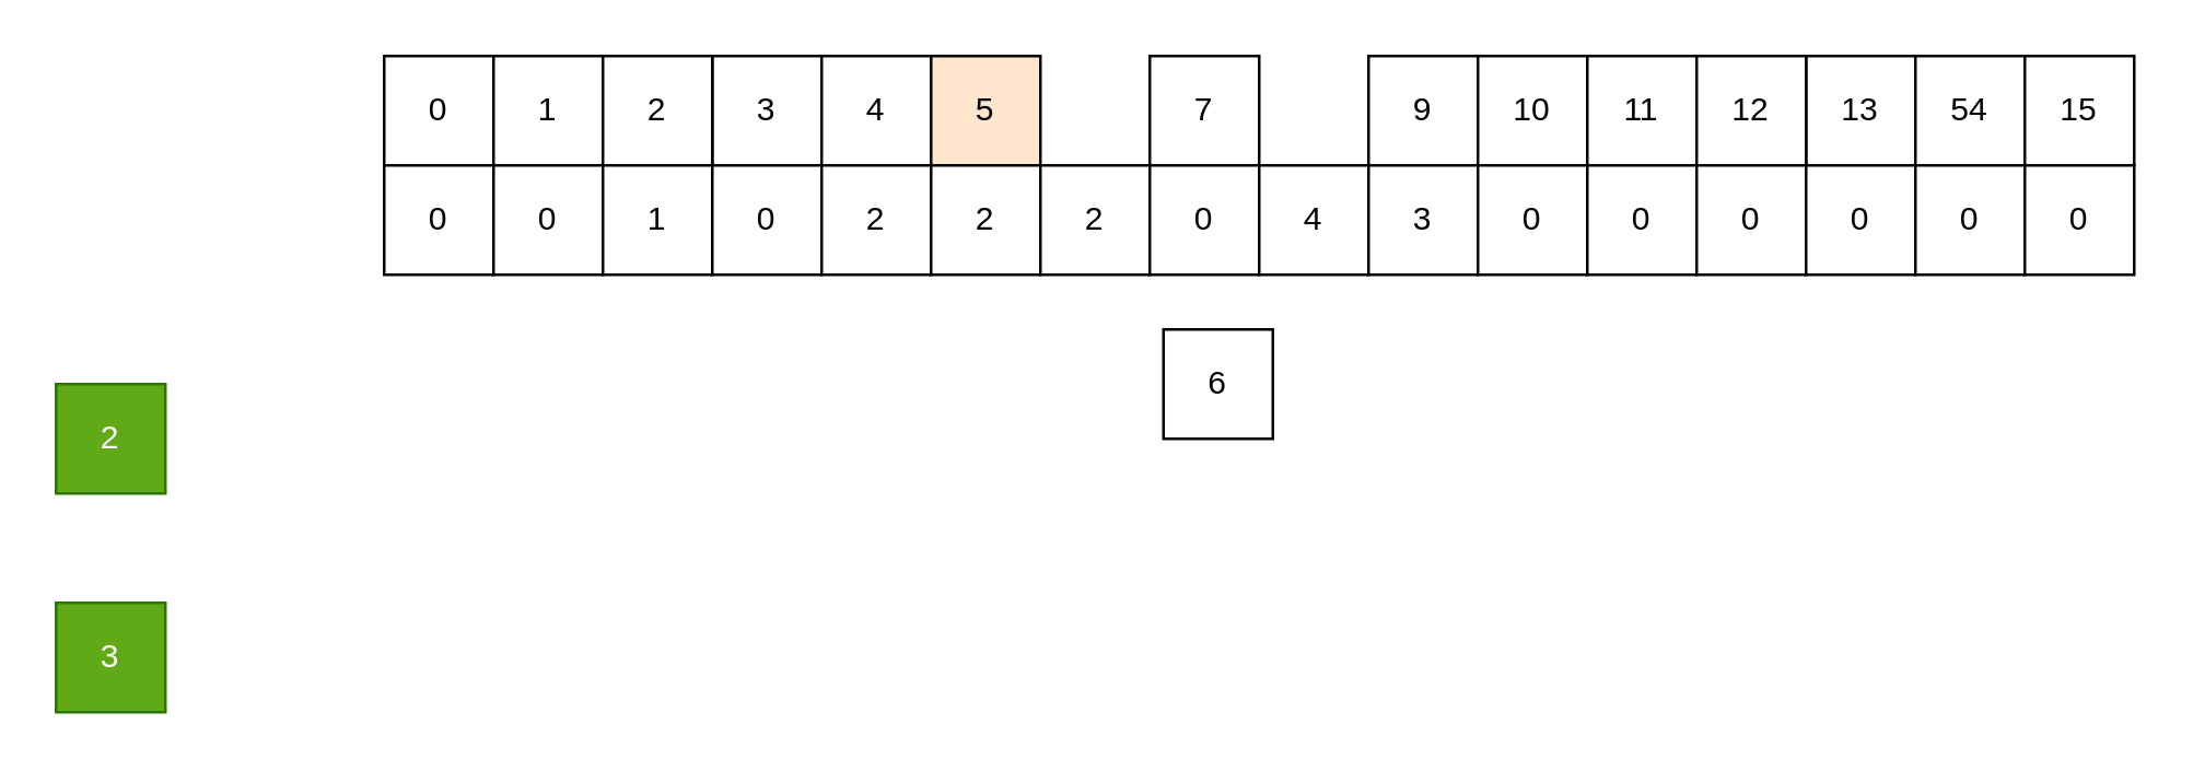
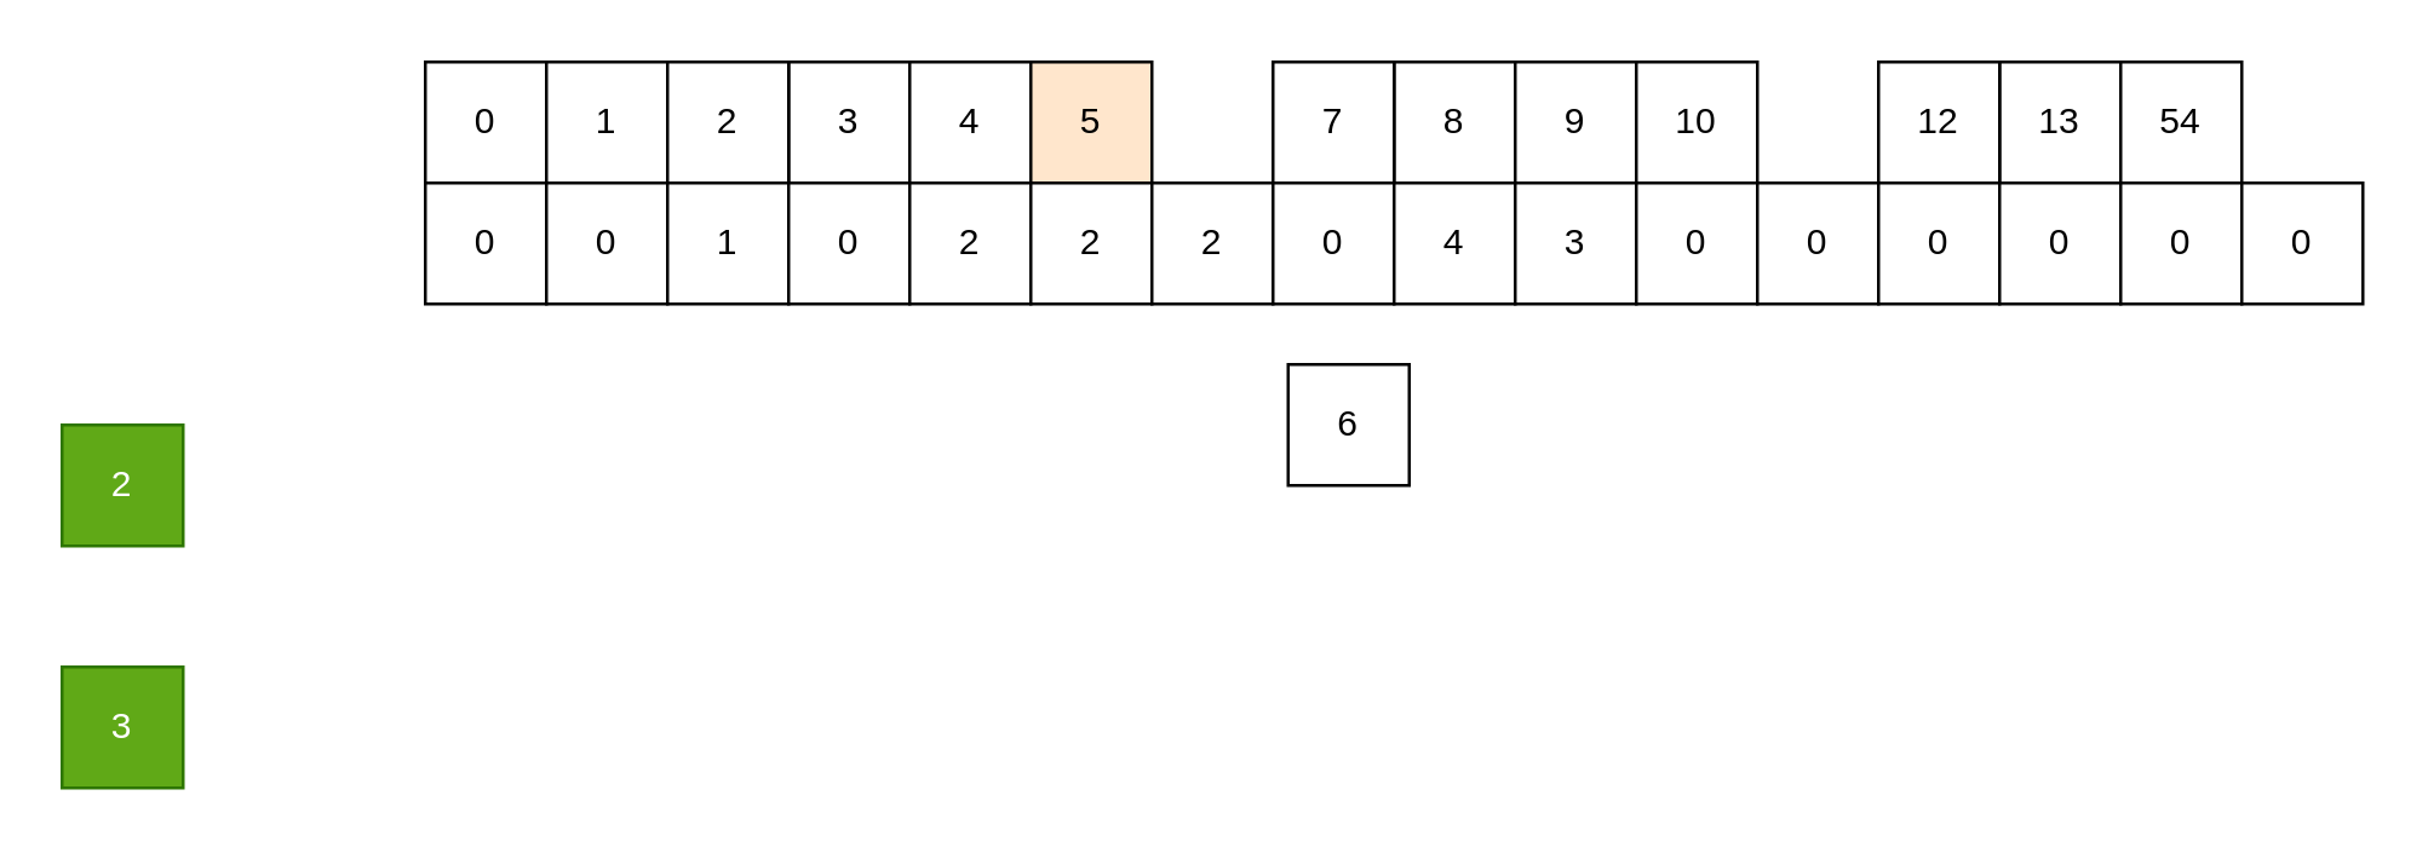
  <mxCell id="0" />
  <mxCell id="1" parent="0" />
  <mxCell id="2" value="0" style="rounded=0;whiteSpace=wrap;html=1;" vertex="1" parent="1"><mxGeometry x="140" y="20" width="40" height="40" as="geometry" /></mxCell>
  <mxCell id="3" value="3" style="rounded=0;whiteSpace=wrap;html=1;" vertex="1" parent="1"><mxGeometry x="260" y="20" width="40" height="40" as="geometry" /></mxCell>
  <mxCell id="4" value="1" style="rounded=0;whiteSpace=wrap;html=1;" vertex="1" parent="1"><mxGeometry x="180" y="20" width="40" height="40" as="geometry" /></mxCell>
  <mxCell id="5" value="2" style="rounded=0;whiteSpace=wrap;html=1;" vertex="1" parent="1"><mxGeometry x="220" y="20" width="40" height="40" as="geometry" /></mxCell>
  <mxCell id="6" value="4" style="rounded=0;whiteSpace=wrap;html=1;" vertex="1" parent="1"><mxGeometry x="300" y="20" width="40" height="40" as="geometry" /></mxCell>
  <mxCell id="7" value="5" style="rounded=0;whiteSpace=wrap;html=1;fillColor=#ffe6cc;" vertex="1" parent="1"><mxGeometry x="340" y="20" width="40" height="40" as="geometry" /></mxCell>
+ <mxCell id="8" value="8" style="rounded=0;whiteSpace=wrap;html=1;" vertex="1" parent="1"><mxGeometry x="460" y="20" width="40" height="40" as="geometry" /></mxCell>
  <mxCell id="9" value="6" style="rounded=0;whiteSpace=wrap;html=1;" vertex="1" parent="1"><mxGeometry x="425" y="120" width="40" height="40" as="geometry" /></mxCell>
  <mxCell id="10" value="7" style="rounded=0;whiteSpace=wrap;html=1;" vertex="1" parent="1"><mxGeometry x="420" y="20" width="40" height="40" as="geometry" /></mxCell>
  <mxCell id="11" value="9" style="rounded=0;whiteSpace=wrap;html=1;" vertex="1" parent="1"><mxGeometry x="500" y="20" width="40" height="40" as="geometry" /></mxCell>
  <mxCell id="12" value="10" style="rounded=0;whiteSpace=wrap;html=1;" vertex="1" parent="1"><mxGeometry x="540" y="20" width="40" height="40" as="geometry" /></mxCell>
  <mxCell id="13" value="13" style="rounded=0;whiteSpace=wrap;html=1;" vertex="1" parent="1"><mxGeometry x="660" y="20" width="40" height="40" as="geometry" /></mxCell>
- <mxCell id="14" value="11" style="rounded=0;whiteSpace=wrap;html=1;" vertex="1" parent="1"><mxGeometry x="580" y="20" width="40" height="40" as="geometry" /></mxCell>
  <mxCell id="15" value="12" style="rounded=0;whiteSpace=wrap;html=1;" vertex="1" parent="1"><mxGeometry x="620" y="20" width="40" height="40" as="geometry" /></mxCell>
  <mxCell id="16" value="54" style="rounded=0;whiteSpace=wrap;html=1;" vertex="1" parent="1"><mxGeometry x="700" y="20" width="40" height="40" as="geometry" /></mxCell>
- <mxCell id="17" value="15" style="rounded=0;whiteSpace=wrap;html=1;" vertex="1" parent="1"><mxGeometry x="740" y="20" width="40" height="40" as="geometry" /></mxCell>
  <mxCell id="18" value="0" style="rounded=0;whiteSpace=wrap;html=1;" vertex="1" parent="1"><mxGeometry x="140" y="60" width="40" height="40" as="geometry" /></mxCell>
  <mxCell id="19" value="0" style="rounded=0;whiteSpace=wrap;html=1;" vertex="1" parent="1"><mxGeometry x="180" y="60" width="40" height="40" as="geometry" /></mxCell>
  <mxCell id="20" value="1" style="rounded=0;whiteSpace=wrap;html=1;" vertex="1" parent="1"><mxGeometry x="220" y="60" width="40" height="40" as="geometry" /></mxCell>
  <mxCell id="21" value="0" style="rounded=0;whiteSpace=wrap;html=1;" vertex="1" parent="1"><mxGeometry x="260" y="60" width="40" height="40" as="geometry" /></mxCell>
  <mxCell id="22" value="2" style="rounded=0;whiteSpace=wrap;html=1;" vertex="1" parent="1"><mxGeometry x="300" y="60" width="40" height="40" as="geometry" /></mxCell>
  <mxCell id="23" value="2" style="rounded=0;whiteSpace=wrap;html=1;" vertex="1" parent="1"><mxGeometry x="340" y="60" width="40" height="40" as="geometry" /></mxCell>
  <mxCell id="24" value="2" style="rounded=0;whiteSpace=wrap;html=1;" vertex="1" parent="1"><mxGeometry x="380" y="60" width="40" height="40" as="geometry" /></mxCell>
  <mxCell id="25" value="0" style="rounded=0;whiteSpace=wrap;html=1;" vertex="1" parent="1"><mxGeometry x="420" y="60" width="40" height="40" as="geometry" /></mxCell>
  <mxCell id="26" value="4" style="rounded=0;whiteSpace=wrap;html=1;" vertex="1" parent="1"><mxGeometry x="460" y="60" width="40" height="40" as="geometry" /></mxCell>
  <mxCell id="27" value="3" style="rounded=0;whiteSpace=wrap;html=1;" vertex="1" parent="1"><mxGeometry x="500" y="60" width="40" height="40" as="geometry" /></mxCell>
  <mxCell id="28" value="0" style="rounded=0;whiteSpace=wrap;html=1;" vertex="1" parent="1"><mxGeometry x="540" y="60" width="40" height="40" as="geometry" /></mxCell>
  <mxCell id="29" value="0" style="rounded=0;whiteSpace=wrap;html=1;" vertex="1" parent="1"><mxGeometry x="580" y="60" width="40" height="40" as="geometry" /></mxCell>
  <mxCell id="30" value="0" style="rounded=0;whiteSpace=wrap;html=1;" vertex="1" parent="1"><mxGeometry x="620" y="60" width="40" height="40" as="geometry" /></mxCell>
  <mxCell id="31" value="0" style="rounded=0;whiteSpace=wrap;html=1;" vertex="1" parent="1"><mxGeometry x="660" y="60" width="40" height="40" as="geometry" /></mxCell>
  <mxCell id="32" value="0" style="rounded=0;whiteSpace=wrap;html=1;" vertex="1" parent="1"><mxGeometry x="700" y="60" width="40" height="40" as="geometry" /></mxCell>
  <mxCell id="33" value="0" style="rounded=0;whiteSpace=wrap;html=1;" vertex="1" parent="1"><mxGeometry x="740" y="60" width="40" height="40" as="geometry" /></mxCell>
  <mxCell id="34" value="2" style="rounded=0;whiteSpace=wrap;html=1;fillColor=#60a917;fontColor=#ffffff;strokeColor=#2D7600;" vertex="1" parent="1"><mxGeometry x="20" y="140" width="40" height="40" as="geometry" /></mxCell>
  <mxCell id="35" value="3" style="rounded=0;whiteSpace=wrap;html=1;fillColor=#60a917;fontColor=#ffffff;strokeColor=#2D7600;" vertex="1" parent="1"><mxGeometry x="20" y="220" width="40" height="40" as="geometry" /></mxCell>
